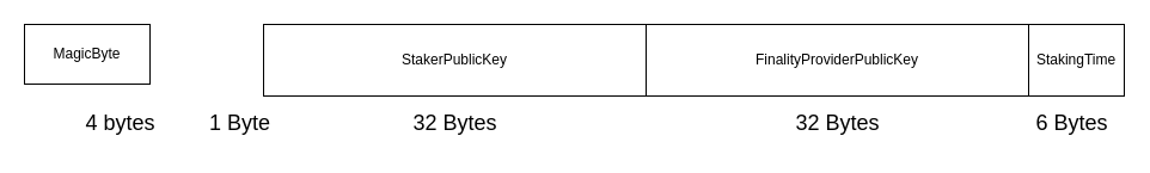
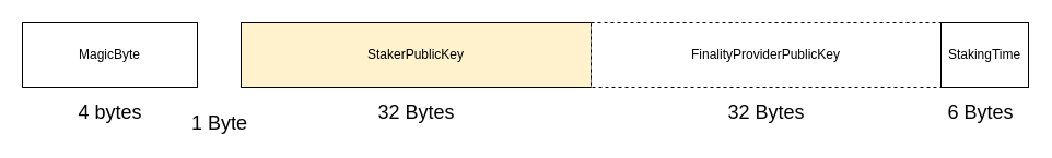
  <mxCell id="0" />
  <mxCell id="1" parent="0" />
- <mxCell id="2" value="MagicByte" style="rounded=0;whiteSpace=wrap;html=1;" parent="1" vertex="1"><mxGeometry x="20" y="20" width="105" height="50" as="geometry" /></mxCell>
- <mxCell id="3" value="StakerPublicKey" style="rounded=0;whiteSpace=wrap;html=1;" parent="1" vertex="1"><mxGeometry x="220" y="20" width="320" height="60" as="geometry" /></mxCell>
- <mxCell id="4" value="FinalityProviderPublicKey" style="rounded=0;whiteSpace=wrap;html=1;" parent="1" vertex="1"><mxGeometry x="540" y="20" width="320" height="60" as="geometry" /></mxCell>
+ <mxCell id="2" value="MagicByte" style="rounded=0;whiteSpace=wrap;html=1;" parent="1" vertex="1"><mxGeometry x="20" y="20" width="160" height="60" as="geometry" /></mxCell>
+ <mxCell id="3" value="StakerPublicKey" style="rounded=0;whiteSpace=wrap;html=1;fillColor=#fff2cc;" parent="1" vertex="1"><mxGeometry x="220" y="20" width="320" height="60" as="geometry" /></mxCell>
+ <mxCell id="4" value="FinalityProviderPublicKey" style="rounded=0;whiteSpace=wrap;html=1;dashed=1;" parent="1" vertex="1"><mxGeometry x="540" y="20" width="320" height="60" as="geometry" /></mxCell>
  <mxCell id="5" value="StakingTime" style="rounded=0;whiteSpace=wrap;html=1;" parent="1" vertex="1"><mxGeometry x="860" y="20" width="80" height="60" as="geometry" /></mxCell>
  <mxCell id="6" value="&lt;font style=&quot;font-size: 18px;&quot;&gt;32 Bytes&lt;/font&gt;" style="text;html=1;align=center;verticalAlign=middle;resizable=0;points=[];autosize=1;strokeColor=none;fillColor=none;" parent="1" vertex="1"><mxGeometry x="335" y="83" width="90" height="40" as="geometry" /></mxCell>
  <mxCell id="7" value="&lt;font style=&quot;font-size: 18px;&quot;&gt;32 Bytes&lt;/font&gt;" style="text;html=1;align=center;verticalAlign=middle;resizable=0;points=[];autosize=1;strokeColor=none;fillColor=none;" parent="1" vertex="1"><mxGeometry x="655" y="83" width="90" height="40" as="geometry" /></mxCell>
  <mxCell id="8" value="&lt;font style=&quot;font-size: 18px;&quot;&gt;4 bytes&lt;/font&gt;" style="text;html=1;align=center;verticalAlign=middle;resizable=0;points=[];autosize=1;strokeColor=none;fillColor=none;" parent="1" vertex="1"><mxGeometry x="60" y="83" width="80" height="40" as="geometry" /></mxCell>
- <mxCell id="9" value="&lt;font style=&quot;font-size: 18px;&quot;&gt;1 Byte&lt;/font&gt;" style="text;html=1;align=center;verticalAlign=middle;resizable=0;points=[];autosize=1;strokeColor=none;fillColor=none;" parent="1" vertex="1"><mxGeometry x="165" y="83" width="70" height="40" as="geometry" /></mxCell>
+ <mxCell id="9" value="&lt;font style=&quot;font-size: 18px;&quot;&gt;1 Byte&lt;/font&gt;" style="text;html=1;align=center;verticalAlign=middle;resizable=0;points=[];autosize=1;strokeColor=none;fillColor=none;" parent="1" vertex="1"><mxGeometry x="165" y="93" width="70" height="40" as="geometry" /></mxCell>
  <mxCell id="10" value="&lt;font style=&quot;font-size: 18px;&quot;&gt;6 Bytes&lt;/font&gt;" style="text;html=1;align=center;verticalAlign=middle;resizable=0;points=[];autosize=1;strokeColor=none;fillColor=none;" parent="1" vertex="1"><mxGeometry x="856" y="83" width="80" height="40" as="geometry" /></mxCell>
